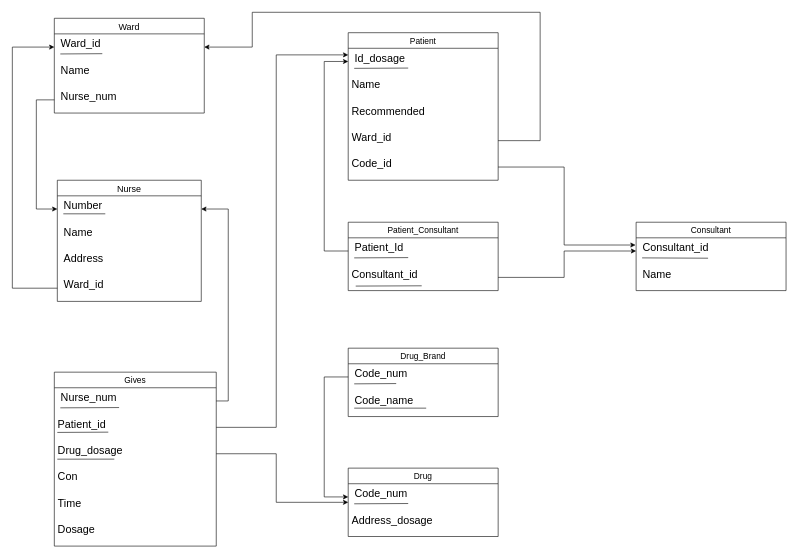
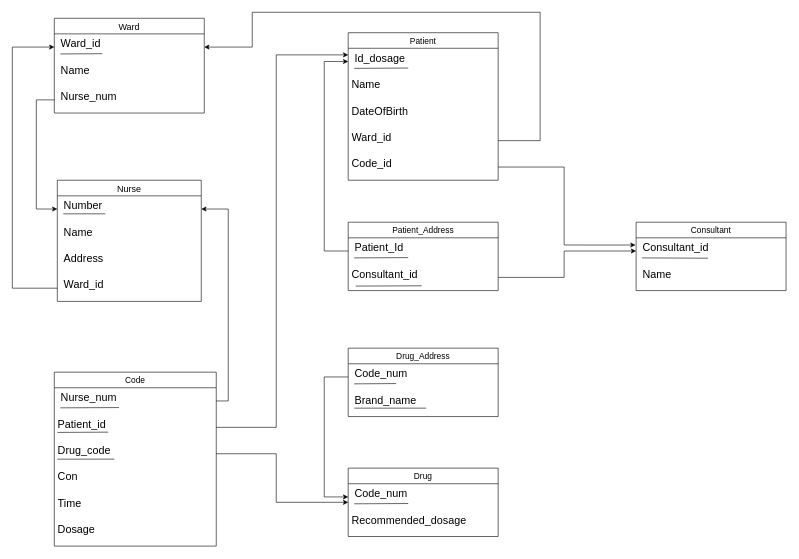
  <mxCell id="0" />
  <mxCell id="1" parent="0" />
  <mxCell id="2" value="Nurse" style="swimlane;fontStyle=0;childLayout=stackLayout;horizontal=1;startSize=26;horizontalStack=0;resizeParent=1;resizeParentMax=0;resizeLast=0;collapsible=1;marginBottom=0;align=center;fontSize=15;" parent="1" vertex="1"><mxGeometry x="95" y="300" width="240" height="202" as="geometry" /></mxCell>
  <mxCell id="3" value="&lt;font style=&quot;font-size: 18px;&quot;&gt;&amp;nbsp;Number&lt;/font&gt;" style="text;strokeColor=none;fillColor=none;spacingLeft=4;spacingRight=4;overflow=hidden;rotatable=0;points=[[0,0.5],[1,0.5]];portConstraint=eastwest;fontSize=12;whiteSpace=wrap;html=1;" parent="2" vertex="1"><mxGeometry y="26" width="240" height="44" as="geometry" /></mxCell>
  <mxCell id="4" value="" style="endArrow=none;html=1;rounded=0;" parent="2" edge="1"><mxGeometry relative="1" as="geometry"><mxPoint x="10" y="56" as="sourcePoint" /><mxPoint x="80" y="56" as="targetPoint" /></mxGeometry></mxCell>
  <mxCell id="5" value="&lt;font style=&quot;font-size: 18px;&quot;&gt;&amp;nbsp;Name&lt;/font&gt;" style="text;strokeColor=none;fillColor=none;spacingLeft=4;spacingRight=4;overflow=hidden;rotatable=0;points=[[0,0.5],[1,0.5]];portConstraint=eastwest;fontSize=12;whiteSpace=wrap;html=1;" parent="2" vertex="1"><mxGeometry y="70" width="240" height="44" as="geometry" /></mxCell>
  <mxCell id="6" value="&lt;font style=&quot;font-size: 18px;&quot;&gt;&amp;nbsp;Address&lt;/font&gt;" style="text;strokeColor=none;fillColor=none;spacingLeft=4;spacingRight=4;overflow=hidden;rotatable=0;points=[[0,0.5],[1,0.5]];portConstraint=eastwest;fontSize=12;whiteSpace=wrap;html=1;" parent="2" vertex="1"><mxGeometry y="114" width="240" height="44" as="geometry" /></mxCell>
  <mxCell id="7" value="&lt;div&gt;&lt;font style=&quot;font-size: 18px;&quot;&gt;&amp;nbsp;Ward_id&lt;/font&gt;&lt;/div&gt;&lt;div&gt;&lt;font style=&quot;font-size: 18px;&quot;&gt;&lt;br&gt;&lt;/font&gt;&lt;/div&gt;&lt;div&gt;&lt;font style=&quot;font-size: 18px;&quot;&gt;&lt;br&gt;&lt;/font&gt;&lt;/div&gt;&lt;div&gt;&lt;font style=&quot;font-size: 18px;&quot;&gt;&lt;br&gt;&lt;/font&gt;&lt;/div&gt;" style="text;strokeColor=none;fillColor=none;spacingLeft=4;spacingRight=4;overflow=hidden;rotatable=0;points=[[0,0.5],[1,0.5]];portConstraint=eastwest;fontSize=12;whiteSpace=wrap;html=1;" parent="2" vertex="1"><mxGeometry y="158" width="240" height="44" as="geometry" /></mxCell>
  <mxCell id="8" value="Ward" style="swimlane;fontStyle=0;childLayout=stackLayout;horizontal=1;startSize=26;horizontalStack=0;resizeParent=1;resizeParentMax=0;resizeLast=0;collapsible=1;marginBottom=0;align=center;fontSize=15;" parent="1" vertex="1"><mxGeometry x="90" y="30" width="250" height="158" as="geometry" /></mxCell>
  <mxCell id="9" value="&lt;font style=&quot;font-size: 18px;&quot;&gt;&amp;nbsp;Ward_id&lt;/font&gt;" style="text;strokeColor=none;fillColor=none;spacingLeft=4;spacingRight=4;overflow=hidden;rotatable=0;points=[[0,0.5],[1,0.5]];portConstraint=eastwest;fontSize=12;whiteSpace=wrap;html=1;" parent="8" vertex="1"><mxGeometry y="26" width="250" height="44" as="geometry" /></mxCell>
  <mxCell id="10" value="" style="endArrow=none;html=1;rounded=0;" parent="8" edge="1"><mxGeometry relative="1" as="geometry"><mxPoint x="10" y="59.47" as="sourcePoint" /><mxPoint x="80" y="59" as="targetPoint" /></mxGeometry></mxCell>
  <mxCell id="11" value="&lt;font style=&quot;font-size: 18px;&quot;&gt;&amp;nbsp;Name&lt;/font&gt;" style="text;strokeColor=none;fillColor=none;spacingLeft=4;spacingRight=4;overflow=hidden;rotatable=0;points=[[0,0.5],[1,0.5]];portConstraint=eastwest;fontSize=12;whiteSpace=wrap;html=1;" parent="8" vertex="1"><mxGeometry y="70" width="250" height="44" as="geometry" /></mxCell>
  <mxCell id="12" value="&lt;font style=&quot;font-size: 18px;&quot;&gt;&amp;nbsp;Nurse_num&lt;/font&gt;" style="text;strokeColor=none;fillColor=none;spacingLeft=4;spacingRight=4;overflow=hidden;rotatable=0;points=[[0,0.5],[1,0.5]];portConstraint=eastwest;fontSize=12;whiteSpace=wrap;html=1;" vertex="1" parent="8"><mxGeometry y="114" width="250" height="44" as="geometry" /></mxCell>
  <mxCell id="13" value="Patient" style="swimlane;fontStyle=0;childLayout=stackLayout;horizontal=1;startSize=26;horizontalStack=0;resizeParent=1;resizeParentMax=0;resizeLast=0;collapsible=1;marginBottom=0;align=center;fontSize=14;" parent="1" vertex="1"><mxGeometry x="580" y="54" width="250" height="246" as="geometry" /></mxCell>
  <mxCell id="14" value="&lt;font style=&quot;font-size: 18px;&quot;&gt;&amp;nbsp;Id_dosage&lt;/font&gt;" style="text;strokeColor=none;fillColor=none;spacingLeft=4;spacingRight=4;overflow=hidden;rotatable=0;points=[[0,0.5],[1,0.5]];portConstraint=eastwest;fontSize=12;whiteSpace=wrap;html=1;" parent="13" vertex="1"><mxGeometry y="26" width="250" height="44" as="geometry" /></mxCell>
  <mxCell id="15" value="" style="endArrow=none;html=1;rounded=0;entryX=0.4;entryY=0.75;entryDx=0;entryDy=0;entryPerimeter=0;" parent="13" target="14" edge="1"><mxGeometry relative="1" as="geometry"><mxPoint x="10" y="59.47" as="sourcePoint" /><mxPoint x="80" y="59" as="targetPoint" /></mxGeometry></mxCell>
  <mxCell id="16" value="&lt;font style=&quot;font-size: 18px;&quot;&gt;Name&lt;/font&gt;" style="text;strokeColor=none;fillColor=none;spacingLeft=4;spacingRight=4;overflow=hidden;rotatable=0;points=[[0,0.5],[1,0.5]];portConstraint=eastwest;fontSize=12;whiteSpace=wrap;html=1;" parent="13" vertex="1"><mxGeometry y="70" width="250" height="44" as="geometry" /></mxCell>
- <mxCell id="17" value="&lt;font style=&quot;font-size: 18px;&quot;&gt;Recommended&lt;/font&gt;" style="text;strokeColor=none;fillColor=none;spacingLeft=4;spacingRight=4;overflow=hidden;rotatable=0;points=[[0,0.5],[1,0.5]];portConstraint=eastwest;fontSize=12;whiteSpace=wrap;html=1;" parent="13" vertex="1"><mxGeometry y="114" width="250" height="44" as="geometry" /></mxCell>
+ <mxCell id="17" value="&lt;font style=&quot;font-size: 18px;&quot;&gt;DateOfBirth&lt;/font&gt;" style="text;strokeColor=none;fillColor=none;spacingLeft=4;spacingRight=4;overflow=hidden;rotatable=0;points=[[0,0.5],[1,0.5]];portConstraint=eastwest;fontSize=12;whiteSpace=wrap;html=1;" parent="13" vertex="1"><mxGeometry y="114" width="250" height="44" as="geometry" /></mxCell>
  <mxCell id="18" value="&lt;font style=&quot;font-size: 18px;&quot;&gt;Ward_id&lt;/font&gt;" style="text;strokeColor=none;fillColor=none;spacingLeft=4;spacingRight=4;overflow=hidden;rotatable=0;points=[[0,0.5],[1,0.5]];portConstraint=eastwest;fontSize=12;whiteSpace=wrap;html=1;" parent="13" vertex="1"><mxGeometry y="158" width="250" height="44" as="geometry" /></mxCell>
  <mxCell id="19" value="&lt;font style=&quot;font-size: 18px;&quot;&gt;Code_id&lt;/font&gt;" style="text;strokeColor=none;fillColor=none;spacingLeft=4;spacingRight=4;overflow=hidden;rotatable=0;points=[[0,0.5],[1,0.5]];portConstraint=eastwest;fontSize=12;whiteSpace=wrap;html=1;" parent="13" vertex="1"><mxGeometry y="202" width="250" height="44" as="geometry" /></mxCell>
  <mxCell id="20" value="Consultant" style="swimlane;fontStyle=0;childLayout=stackLayout;horizontal=1;startSize=26;horizontalStack=0;resizeParent=1;resizeParentMax=0;resizeLast=0;collapsible=1;marginBottom=0;align=center;fontSize=14;" parent="1" vertex="1"><mxGeometry x="1060" y="370" width="250" height="114" as="geometry" /></mxCell>
  <mxCell id="21" value="&lt;font style=&quot;font-size: 18px;&quot;&gt;&amp;nbsp;Consultant_id&lt;/font&gt;" style="text;strokeColor=none;fillColor=none;spacingLeft=4;spacingRight=4;overflow=hidden;rotatable=0;points=[[0,0.5],[1,0.5]];portConstraint=eastwest;fontSize=12;whiteSpace=wrap;html=1;" parent="20" vertex="1"><mxGeometry y="26" width="250" height="44" as="geometry" /></mxCell>
  <mxCell id="22" value="" style="endArrow=none;html=1;rounded=0;entryX=0.48;entryY=0.773;entryDx=0;entryDy=0;entryPerimeter=0;" parent="20" edge="1" target="21"><mxGeometry relative="1" as="geometry"><mxPoint x="10" y="59.47" as="sourcePoint" /><mxPoint x="80" y="59" as="targetPoint" /></mxGeometry></mxCell>
  <mxCell id="23" value="&lt;font style=&quot;font-size: 18px;&quot;&gt;&amp;nbsp;Name&lt;/font&gt;" style="text;strokeColor=none;fillColor=none;spacingLeft=4;spacingRight=4;overflow=hidden;rotatable=0;points=[[0,0.5],[1,0.5]];portConstraint=eastwest;fontSize=12;whiteSpace=wrap;html=1;" parent="20" vertex="1"><mxGeometry y="70" width="250" height="44" as="geometry" /></mxCell>
  <mxCell id="24" value="Drug" style="swimlane;fontStyle=0;childLayout=stackLayout;horizontal=1;startSize=26;horizontalStack=0;resizeParent=1;resizeParentMax=0;resizeLast=0;collapsible=1;marginBottom=0;align=center;fontSize=14;" parent="1" vertex="1"><mxGeometry x="580" y="780" width="250" height="114" as="geometry" /></mxCell>
  <mxCell id="25" value="&lt;font style=&quot;font-size: 18px;&quot;&gt;&amp;nbsp;Code_num&lt;/font&gt;" style="text;strokeColor=none;fillColor=none;spacingLeft=4;spacingRight=4;overflow=hidden;rotatable=0;points=[[0,0.5],[1,0.5]];portConstraint=eastwest;fontSize=12;whiteSpace=wrap;html=1;" parent="24" vertex="1"><mxGeometry y="26" width="250" height="44" as="geometry" /></mxCell>
  <mxCell id="26" value="" style="endArrow=none;html=1;rounded=0;entryX=0.4;entryY=0.75;entryDx=0;entryDy=0;entryPerimeter=0;" parent="24" target="25" edge="1"><mxGeometry relative="1" as="geometry"><mxPoint x="10" y="59.47" as="sourcePoint" /><mxPoint x="80" y="59" as="targetPoint" /></mxGeometry></mxCell>
- <mxCell id="27" value="&lt;font style=&quot;font-size: 18px;&quot;&gt;Address_dosage&lt;/font&gt;" style="text;strokeColor=none;fillColor=none;spacingLeft=4;spacingRight=4;overflow=hidden;rotatable=0;points=[[0,0.5],[1,0.5]];portConstraint=eastwest;fontSize=12;whiteSpace=wrap;html=1;" parent="24" vertex="1"><mxGeometry y="70" width="250" height="44" as="geometry" /></mxCell>
- <mxCell id="28" value="Patient_Consultant" style="swimlane;fontStyle=0;childLayout=stackLayout;horizontal=1;startSize=26;horizontalStack=0;resizeParent=1;resizeParentMax=0;resizeLast=0;collapsible=1;marginBottom=0;align=center;fontSize=14;" parent="1" vertex="1"><mxGeometry x="580" y="370" width="250" height="114" as="geometry" /></mxCell>
+ <mxCell id="27" value="&lt;font style=&quot;font-size: 18px;&quot;&gt;Recommended_dosage&lt;/font&gt;" style="text;strokeColor=none;fillColor=none;spacingLeft=4;spacingRight=4;overflow=hidden;rotatable=0;points=[[0,0.5],[1,0.5]];portConstraint=eastwest;fontSize=12;whiteSpace=wrap;html=1;" parent="24" vertex="1"><mxGeometry y="70" width="250" height="44" as="geometry" /></mxCell>
+ <mxCell id="28" value="Patient_Address" style="swimlane;fontStyle=0;childLayout=stackLayout;horizontal=1;startSize=26;horizontalStack=0;resizeParent=1;resizeParentMax=0;resizeLast=0;collapsible=1;marginBottom=0;align=center;fontSize=14;" parent="1" vertex="1"><mxGeometry x="580" y="370" width="250" height="114" as="geometry" /></mxCell>
  <mxCell id="29" value="" style="endArrow=none;html=1;rounded=0;entryX=0.4;entryY=0.75;entryDx=0;entryDy=0;entryPerimeter=0;" parent="28" target="30" edge="1"><mxGeometry relative="1" as="geometry"><mxPoint x="10" y="59.47" as="sourcePoint" /><mxPoint x="80" y="59" as="targetPoint" /></mxGeometry></mxCell>
  <mxCell id="30" value="&lt;font style=&quot;font-size: 18px;&quot;&gt;&amp;nbsp;Patient_Id&lt;/font&gt;" style="text;strokeColor=none;fillColor=none;spacingLeft=4;spacingRight=4;overflow=hidden;rotatable=0;points=[[0,0.5],[1,0.5]];portConstraint=eastwest;fontSize=12;whiteSpace=wrap;html=1;" parent="28" vertex="1"><mxGeometry y="26" width="250" height="44" as="geometry" /></mxCell>
  <mxCell id="31" value="&lt;font style=&quot;font-size: 18px;&quot;&gt;Consultant_id&lt;/font&gt;" style="text;strokeColor=none;fillColor=none;spacingLeft=4;spacingRight=4;overflow=hidden;rotatable=0;points=[[0,0.5],[1,0.5]];portConstraint=eastwest;fontSize=12;whiteSpace=wrap;html=1;" parent="28" vertex="1"><mxGeometry y="70" width="250" height="44" as="geometry" /></mxCell>
  <mxCell id="32" value="" style="endArrow=none;html=1;rounded=0;" edge="1" parent="28"><mxGeometry relative="1" as="geometry"><mxPoint x="12.5" y="106.47" as="sourcePoint" /><mxPoint x="122.5" y="106" as="targetPoint" /></mxGeometry></mxCell>
- <mxCell id="33" value="Gives" style="swimlane;fontStyle=0;childLayout=stackLayout;horizontal=1;startSize=26;horizontalStack=0;resizeParent=1;resizeParentMax=0;resizeLast=0;collapsible=1;marginBottom=0;align=center;fontSize=14;" parent="1" vertex="1"><mxGeometry x="90" y="620" width="270" height="290" as="geometry" /></mxCell>
+ <mxCell id="33" value="Code" style="swimlane;fontStyle=0;childLayout=stackLayout;horizontal=1;startSize=26;horizontalStack=0;resizeParent=1;resizeParentMax=0;resizeLast=0;collapsible=1;marginBottom=0;align=center;fontSize=14;" parent="1" vertex="1"><mxGeometry x="90" y="620" width="270" height="290" as="geometry" /></mxCell>
  <mxCell id="34" value="&lt;font style=&quot;font-size: 18px;&quot;&gt;&amp;nbsp;Nurse_num&lt;/font&gt;" style="text;strokeColor=none;fillColor=none;spacingLeft=4;spacingRight=4;overflow=hidden;rotatable=0;points=[[0,0.5],[1,0.5]];portConstraint=eastwest;fontSize=12;whiteSpace=wrap;html=1;" parent="33" vertex="1"><mxGeometry y="26" width="270" height="44" as="geometry" /></mxCell>
  <mxCell id="35" value="" style="endArrow=none;html=1;rounded=0;entryX=0.4;entryY=0.75;entryDx=0;entryDy=0;entryPerimeter=0;" parent="33" target="34" edge="1"><mxGeometry relative="1" as="geometry"><mxPoint x="10" y="59.47" as="sourcePoint" /><mxPoint x="80" y="59" as="targetPoint" /></mxGeometry></mxCell>
  <mxCell id="36" value="&lt;font style=&quot;font-size: 18px;&quot;&gt;Patient_id&lt;/font&gt;" style="text;strokeColor=none;fillColor=none;spacingLeft=4;spacingRight=4;overflow=hidden;rotatable=0;points=[[0,0.5],[1,0.5]];portConstraint=eastwest;fontSize=12;whiteSpace=wrap;html=1;" parent="33" vertex="1"><mxGeometry y="70" width="270" height="44" as="geometry" /></mxCell>
  <mxCell id="37" value="" style="endArrow=none;html=1;rounded=0;" edge="1" parent="33"><mxGeometry relative="1" as="geometry"><mxPoint x="5" y="100.47" as="sourcePoint" /><mxPoint x="90" y="100" as="targetPoint" /></mxGeometry></mxCell>
- <mxCell id="38" value="&lt;font style=&quot;font-size: 18px;&quot;&gt;Drug_dosage&lt;/font&gt;" style="text;strokeColor=none;fillColor=none;spacingLeft=4;spacingRight=4;overflow=hidden;rotatable=0;points=[[0,0.5],[1,0.5]];portConstraint=eastwest;fontSize=12;whiteSpace=wrap;html=1;" parent="33" vertex="1"><mxGeometry y="114" width="270" height="44" as="geometry" /></mxCell>
+ <mxCell id="38" value="&lt;font style=&quot;font-size: 18px;&quot;&gt;Drug_code&lt;/font&gt;" style="text;strokeColor=none;fillColor=none;spacingLeft=4;spacingRight=4;overflow=hidden;rotatable=0;points=[[0,0.5],[1,0.5]];portConstraint=eastwest;fontSize=12;whiteSpace=wrap;html=1;" parent="33" vertex="1"><mxGeometry y="114" width="270" height="44" as="geometry" /></mxCell>
  <mxCell id="39" value="" style="endArrow=none;html=1;rounded=0;" edge="1" parent="33"><mxGeometry relative="1" as="geometry"><mxPoint x="5" y="145.07" as="sourcePoint" /><mxPoint x="100" y="145" as="targetPoint" /></mxGeometry></mxCell>
  <mxCell id="40" value="&lt;font style=&quot;font-size: 18px;&quot;&gt;Con&lt;/font&gt;" style="text;strokeColor=none;fillColor=none;spacingLeft=4;spacingRight=4;overflow=hidden;rotatable=0;points=[[0,0.5],[1,0.5]];portConstraint=eastwest;fontSize=12;whiteSpace=wrap;html=1;" parent="33" vertex="1"><mxGeometry y="158" width="270" height="44" as="geometry" /></mxCell>
  <mxCell id="41" value="&lt;font style=&quot;font-size: 18px;&quot;&gt;Time&lt;br&gt;&lt;/font&gt;" style="text;strokeColor=none;fillColor=none;spacingLeft=4;spacingRight=4;overflow=hidden;rotatable=0;points=[[0,0.5],[1,0.5]];portConstraint=eastwest;fontSize=12;whiteSpace=wrap;html=1;" parent="33" vertex="1"><mxGeometry y="202" width="270" height="44" as="geometry" /></mxCell>
  <mxCell id="42" value="&lt;font style=&quot;font-size: 18px;&quot;&gt;Dosage&lt;br&gt;&lt;/font&gt;" style="text;strokeColor=none;fillColor=none;spacingLeft=4;spacingRight=4;overflow=hidden;rotatable=0;points=[[0,0.5],[1,0.5]];portConstraint=eastwest;fontSize=12;whiteSpace=wrap;html=1;" vertex="1" parent="33"><mxGeometry y="246" width="270" height="44" as="geometry" /></mxCell>
- <mxCell id="43" value="Drug_Brand" style="swimlane;fontStyle=0;childLayout=stackLayout;horizontal=1;startSize=26;horizontalStack=0;resizeParent=1;resizeParentMax=0;resizeLast=0;collapsible=1;marginBottom=0;align=center;fontSize=14;" parent="1" vertex="1"><mxGeometry x="580" y="580" width="250" height="114" as="geometry" /></mxCell>
+ <mxCell id="43" value="Drug_Address" style="swimlane;fontStyle=0;childLayout=stackLayout;horizontal=1;startSize=26;horizontalStack=0;resizeParent=1;resizeParentMax=0;resizeLast=0;collapsible=1;marginBottom=0;align=center;fontSize=14;" parent="1" vertex="1"><mxGeometry x="580" y="580" width="250" height="114" as="geometry" /></mxCell>
  <mxCell id="44" value="&lt;font style=&quot;font-size: 18px;&quot;&gt;&amp;nbsp;Code_num&lt;/font&gt;" style="text;strokeColor=none;fillColor=none;spacingLeft=4;spacingRight=4;overflow=hidden;rotatable=0;points=[[0,0.5],[1,0.5]];portConstraint=eastwest;fontSize=12;whiteSpace=wrap;html=1;" parent="43" vertex="1"><mxGeometry y="26" width="250" height="44" as="geometry" /></mxCell>
  <mxCell id="45" value="" style="endArrow=none;html=1;rounded=0;" parent="43" edge="1"><mxGeometry relative="1" as="geometry"><mxPoint x="10" y="59.47" as="sourcePoint" /><mxPoint x="80" y="59" as="targetPoint" /></mxGeometry></mxCell>
- <mxCell id="46" value="&lt;font style=&quot;font-size: 18px;&quot;&gt;&amp;nbsp;Code_name&lt;/font&gt;" style="text;strokeColor=none;fillColor=none;spacingLeft=4;spacingRight=4;overflow=hidden;rotatable=0;points=[[0,0.5],[1,0.5]];portConstraint=eastwest;fontSize=12;whiteSpace=wrap;html=1;" parent="43" vertex="1"><mxGeometry y="70" width="250" height="44" as="geometry" /></mxCell>
+ <mxCell id="46" value="&lt;font style=&quot;font-size: 18px;&quot;&gt;&amp;nbsp;Brand_name&lt;/font&gt;" style="text;strokeColor=none;fillColor=none;spacingLeft=4;spacingRight=4;overflow=hidden;rotatable=0;points=[[0,0.5],[1,0.5]];portConstraint=eastwest;fontSize=12;whiteSpace=wrap;html=1;" parent="43" vertex="1"><mxGeometry y="70" width="250" height="44" as="geometry" /></mxCell>
  <mxCell id="47" value="" style="endArrow=none;html=1;rounded=0;" parent="43" edge="1"><mxGeometry relative="1" as="geometry"><mxPoint x="10" y="100" as="sourcePoint" /><mxPoint x="130" y="100" as="targetPoint" /></mxGeometry></mxCell>
  <mxCell id="48" style="edgeStyle=orthogonalEdgeStyle;rounded=0;orthogonalLoop=1;jettySize=auto;html=1;exitX=0;exitY=0.5;exitDx=0;exitDy=0;entryX=0;entryY=0.5;entryDx=0;entryDy=0;" edge="1" parent="1" source="12" target="3"><mxGeometry relative="1" as="geometry"><Array as="points"><mxPoint x="60" y="166" /><mxPoint x="60" y="348" /></Array></mxGeometry></mxCell>
  <mxCell id="49" style="edgeStyle=orthogonalEdgeStyle;rounded=0;orthogonalLoop=1;jettySize=auto;html=1;exitX=0;exitY=0.5;exitDx=0;exitDy=0;entryX=0;entryY=0.5;entryDx=0;entryDy=0;" edge="1" parent="1" source="7" target="9"><mxGeometry relative="1" as="geometry"><Array as="points"><mxPoint x="20" y="480" /><mxPoint x="20" y="78" /></Array></mxGeometry></mxCell>
  <mxCell id="50" style="edgeStyle=orthogonalEdgeStyle;rounded=0;orthogonalLoop=1;jettySize=auto;html=1;exitX=1;exitY=0.5;exitDx=0;exitDy=0;entryX=1;entryY=0.5;entryDx=0;entryDy=0;" edge="1" parent="1" source="34" target="3"><mxGeometry relative="1" as="geometry" /></mxCell>
  <mxCell id="51" style="edgeStyle=orthogonalEdgeStyle;rounded=0;orthogonalLoop=1;jettySize=auto;html=1;exitX=1;exitY=0.5;exitDx=0;exitDy=0;entryX=1;entryY=0.5;entryDx=0;entryDy=0;" edge="1" parent="1" source="18" target="9"><mxGeometry relative="1" as="geometry"><Array as="points"><mxPoint x="900" y="234" /><mxPoint x="900" y="20" /><mxPoint x="420" y="20" /><mxPoint x="420" y="78" /></Array></mxGeometry></mxCell>
  <mxCell id="52" style="edgeStyle=orthogonalEdgeStyle;rounded=0;orthogonalLoop=1;jettySize=auto;html=1;exitX=1;exitY=0.5;exitDx=0;exitDy=0;" edge="1" parent="1" source="36"><mxGeometry relative="1" as="geometry"><mxPoint x="580" y="91" as="targetPoint" /><Array as="points"><mxPoint x="460" y="712" /><mxPoint x="460" y="91" /></Array></mxGeometry></mxCell>
  <mxCell id="53" style="edgeStyle=orthogonalEdgeStyle;rounded=0;orthogonalLoop=1;jettySize=auto;html=1;exitX=0;exitY=0.5;exitDx=0;exitDy=0;entryX=0;entryY=0.5;entryDx=0;entryDy=0;" edge="1" parent="1" source="30" target="14"><mxGeometry relative="1" as="geometry"><Array as="points"><mxPoint x="540" y="418" /><mxPoint x="540" y="102" /></Array></mxGeometry></mxCell>
  <mxCell id="54" style="edgeStyle=orthogonalEdgeStyle;rounded=0;orthogonalLoop=1;jettySize=auto;html=1;exitX=1;exitY=0.5;exitDx=0;exitDy=0;" edge="1" parent="1" source="38"><mxGeometry relative="1" as="geometry"><mxPoint x="580" y="837" as="targetPoint" /><Array as="points"><mxPoint x="460" y="756" /><mxPoint x="460" y="837" /></Array></mxGeometry></mxCell>
  <mxCell id="55" style="edgeStyle=orthogonalEdgeStyle;rounded=0;orthogonalLoop=1;jettySize=auto;html=1;exitX=0;exitY=0.5;exitDx=0;exitDy=0;entryX=0;entryY=0.5;entryDx=0;entryDy=0;" edge="1" parent="1" source="44" target="25"><mxGeometry relative="1" as="geometry"><Array as="points"><mxPoint x="540" y="628" /><mxPoint x="540" y="828" /></Array></mxGeometry></mxCell>
  <mxCell id="56" style="edgeStyle=orthogonalEdgeStyle;rounded=0;orthogonalLoop=1;jettySize=auto;html=1;exitX=1;exitY=0.5;exitDx=0;exitDy=0;entryX=0;entryY=0.5;entryDx=0;entryDy=0;" edge="1" parent="1" source="31" target="21"><mxGeometry relative="1" as="geometry"><Array as="points"><mxPoint x="940" y="462" /><mxPoint x="940" y="418" /></Array></mxGeometry></mxCell>
  <mxCell id="57" style="edgeStyle=orthogonalEdgeStyle;rounded=0;orthogonalLoop=1;jettySize=auto;html=1;exitX=1;exitY=0.5;exitDx=0;exitDy=0;entryX=-0.004;entryY=0.273;entryDx=0;entryDy=0;entryPerimeter=0;" edge="1" parent="1" source="19" target="21"><mxGeometry relative="1" as="geometry"><Array as="points"><mxPoint x="940" y="278" /><mxPoint x="940" y="408" /></Array></mxGeometry></mxCell>
